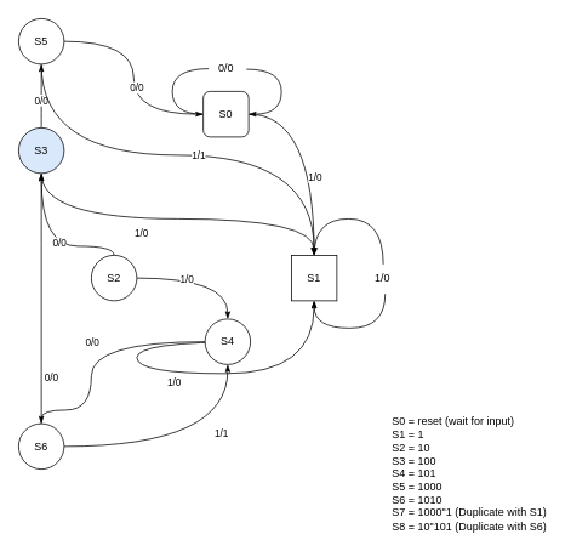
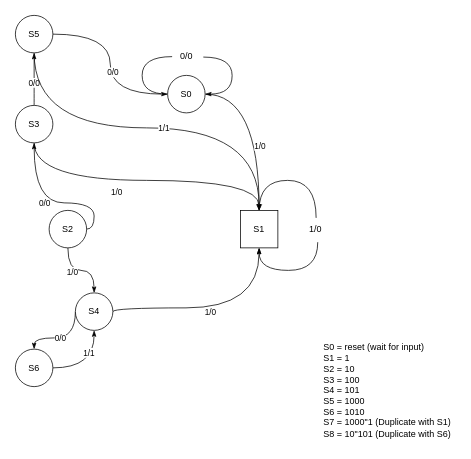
  <mxCell id="0" />
  <mxCell id="1" parent="0" />
  <mxCell id="2" value="&lt;div style=&quot;text-align: left;&quot;&gt;&lt;span style=&quot;background-color: initial;&quot;&gt;S0 = reset (wait for input)&lt;/span&gt;&lt;/div&gt;&lt;div style=&quot;text-align: left;&quot;&gt;&lt;span style=&quot;background-color: initial;&quot;&gt;S1 = 1&lt;/span&gt;&lt;/div&gt;&lt;div style=&quot;text-align: left;&quot;&gt;&lt;span style=&quot;background-color: initial;&quot;&gt;S2 = 10&lt;/span&gt;&lt;/div&gt;&lt;div style=&quot;text-align: left;&quot;&gt;&lt;span style=&quot;background-color: initial;&quot;&gt;S3 = 100&lt;/span&gt;&lt;/div&gt;&lt;div style=&quot;text-align: left;&quot;&gt;&lt;span style=&quot;background-color: initial;&quot;&gt;S4 = 101&lt;/span&gt;&lt;/div&gt;&lt;div style=&quot;text-align: left;&quot;&gt;&lt;span style=&quot;background-color: initial;&quot;&gt;S5 = 1000&lt;/span&gt;&lt;/div&gt;&lt;div style=&quot;text-align: left;&quot;&gt;S6 = 1010&lt;/div&gt;&lt;div style=&quot;text-align: left;&quot;&gt;S7 = 1000&quot;1 (Duplicate with S1)&lt;/div&gt;&lt;div style=&quot;text-align: left;&quot;&gt;S8 = 10&quot;101 (Duplicate with S6)&lt;/div&gt;" style="text;html=1;strokeColor=none;fillColor=none;align=center;verticalAlign=middle;whiteSpace=wrap;rounded=0;" parent="1" vertex="1"><mxGeometry x="426" y="450" width="180" height="140" as="geometry" /></mxCell>
  <mxCell id="3" style="edgeStyle=orthogonalEdgeStyle;curved=1;rounded=0;orthogonalLoop=1;jettySize=auto;html=1;endArrow=none;endFill=0;entryX=0.025;entryY=0.5;entryDx=0;entryDy=0;entryPerimeter=0;exitX=0;exitY=0.5;exitDx=0;exitDy=0;" parent="1" source="6" target="8" edge="1"><mxGeometry relative="1" as="geometry"><mxPoint x="149" y="70" as="targetPoint" /><Array as="points"><mxPoint x="189" y="125" /><mxPoint x="189" y="75" /></Array></mxGeometry></mxCell>
  <mxCell id="4" style="edgeStyle=orthogonalEdgeStyle;curved=1;rounded=0;orthogonalLoop=1;jettySize=auto;html=1;endArrow=open;endFill=1;" parent="1" source="6" target="10" edge="1"><mxGeometry relative="1" as="geometry"><mxPoint x="249" y="270" as="targetPoint" /></mxGeometry></mxCell>
  <mxCell id="5" value="1/0" style="edgeLabel;html=1;align=center;verticalAlign=middle;resizable=0;points=[];" parent="4" vertex="1" connectable="0"><mxGeometry x="0.36" y="1" relative="1" as="geometry"><mxPoint x="-1" y="-14" as="offset" /></mxGeometry></mxCell>
- <mxCell id="6" value="S0" style="whiteSpace=wrap;html=1;aspect=fixed;rounded=1;" parent="1" vertex="1"><mxGeometry x="223" y="100" width="50" height="50" as="geometry" /></mxCell>
+ <mxCell id="6" value="S0" style="ellipse;whiteSpace=wrap;html=1;aspect=fixed;" parent="1" vertex="1"><mxGeometry x="223" y="100" width="50" height="50" as="geometry" /></mxCell>
  <mxCell id="7" style="edgeStyle=orthogonalEdgeStyle;curved=1;rounded=0;orthogonalLoop=1;jettySize=auto;html=1;endArrow=classicThin;endFill=1;entryX=1;entryY=0.5;entryDx=0;entryDy=0;exitX=1.065;exitY=0.52;exitDx=0;exitDy=0;exitPerimeter=0;" parent="1" source="8" target="6" edge="1"><mxGeometry relative="1" as="geometry"><mxPoint x="289" y="120" as="targetPoint" /><mxPoint x="289" y="60" as="sourcePoint" /><Array as="points"><mxPoint x="309" y="76" /><mxPoint x="309" y="125" /></Array></mxGeometry></mxCell>
  <mxCell id="8" value="0/0" style="text;html=1;align=center;verticalAlign=middle;resizable=0;points=[];autosize=1;strokeColor=none;fillColor=none;" parent="1" vertex="1"><mxGeometry x="228" y="60" width="40" height="30" as="geometry" /></mxCell>
  <mxCell id="9" style="edgeStyle=orthogonalEdgeStyle;curved=1;rounded=0;orthogonalLoop=1;jettySize=auto;html=1;entryX=0.525;entryY=0;entryDx=0;entryDy=0;entryPerimeter=0;endArrow=none;endFill=0;exitX=0.5;exitY=0;exitDx=0;exitDy=0;" parent="1" source="10" target="12" edge="1"><mxGeometry relative="1" as="geometry"><mxPoint x="425" y="265.034" as="sourcePoint" /><Array as="points"><mxPoint x="345" y="240" /><mxPoint x="421" y="240" /></Array></mxGeometry></mxCell>
  <mxCell id="10" value="S1" style="whiteSpace=wrap;html=1;aspect=fixed;align=center;rounded=0;" parent="1" vertex="1"><mxGeometry x="320" y="280" width="50" height="50" as="geometry" /></mxCell>
  <mxCell id="11" value="" style="edgeStyle=orthogonalEdgeStyle;curved=1;rounded=0;orthogonalLoop=1;jettySize=auto;html=1;endArrow=classicThin;endFill=1;entryX=0.5;entryY=1;entryDx=0;entryDy=0;exitX=0.579;exitY=1.08;exitDx=0;exitDy=0;exitPerimeter=0;" parent="1" source="12" target="10" edge="1"><mxGeometry relative="1" as="geometry"><mxPoint x="490" y="350" as="sourcePoint" /><mxPoint x="400" y="290" as="targetPoint" /><Array as="points"><mxPoint x="423" y="360" /><mxPoint x="345" y="360" /></Array></mxGeometry></mxCell>
  <mxCell id="12" value="1/0" style="text;html=1;align=center;verticalAlign=middle;resizable=0;points=[];autosize=1;strokeColor=none;fillColor=none;" parent="1" vertex="1"><mxGeometry x="400" y="290" width="40" height="30" as="geometry" /></mxCell>
  <mxCell id="13" style="edgeStyle=orthogonalEdgeStyle;curved=1;rounded=0;orthogonalLoop=1;jettySize=auto;html=1;entryX=0.5;entryY=1;entryDx=0;entryDy=0;endArrow=classicThin;endFill=1;" parent="1" source="17" target="22" edge="1"><mxGeometry relative="1" as="geometry"><Array as="points"><mxPoint x="125" y="270" /><mxPoint x="45" y="270" /></Array></mxGeometry></mxCell>
  <mxCell id="14" value="0/0" style="edgeLabel;html=1;align=center;verticalAlign=middle;resizable=0;points=[];" parent="13" vertex="1" connectable="0"><mxGeometry x="0.199" y="-8" relative="1" as="geometry"><mxPoint x="11" y="8" as="offset" /></mxGeometry></mxCell>
  <mxCell id="15" style="edgeStyle=orthogonalEdgeStyle;curved=1;rounded=0;orthogonalLoop=1;jettySize=auto;html=1;endArrow=classicThin;endFill=1;entryX=0.5;entryY=0;entryDx=0;entryDy=0;" parent="1" source="17" target="32" edge="1"><mxGeometry relative="1" as="geometry"><mxPoint x="125" y="370" as="targetPoint" /></mxGeometry></mxCell>
  <mxCell id="16" value="1/0" style="edgeLabel;html=1;align=center;verticalAlign=middle;resizable=0;points=[];" parent="15" vertex="1" connectable="0"><mxGeometry x="-0.26" y="-1" relative="1" as="geometry"><mxPoint as="offset" /></mxGeometry></mxCell>
- <mxCell id="17" value="S2" style="ellipse;whiteSpace=wrap;html=1;aspect=fixed;align=center;" parent="1" vertex="1"><mxGeometry x="100" y="280" width="50" height="50" as="geometry" /></mxCell>
+ <mxCell id="17" value="S2" style="ellipse;whiteSpace=wrap;html=1;aspect=fixed;align=center;" parent="1" vertex="1"><mxGeometry x="65" y="280" width="50" height="50" as="geometry" /></mxCell>
  <mxCell id="18" style="edgeStyle=orthogonalEdgeStyle;curved=1;rounded=0;orthogonalLoop=1;jettySize=auto;html=1;entryX=0.5;entryY=0;entryDx=0;entryDy=0;endArrow=classicThin;endFill=1;" parent="1" source="22" target="10" edge="1"><mxGeometry relative="1" as="geometry"><Array as="points"><mxPoint x="45" y="240" /><mxPoint x="345" y="240" /></Array></mxGeometry></mxCell>
  <mxCell id="19" value="1/0" style="edgeLabel;html=1;align=center;verticalAlign=middle;resizable=0;points=[];" parent="18" vertex="1" connectable="0"><mxGeometry x="-0.16" y="-16" relative="1" as="geometry"><mxPoint x="-5" y="-1" as="offset" /></mxGeometry></mxCell>
  <mxCell id="20" style="edgeStyle=orthogonalEdgeStyle;curved=1;rounded=0;orthogonalLoop=1;jettySize=auto;html=1;entryX=0.5;entryY=1;entryDx=0;entryDy=0;endArrow=classicThin;endFill=1;" parent="1" source="22" target="27" edge="1"><mxGeometry relative="1" as="geometry" /></mxCell>
  <mxCell id="21" value="0/0" style="edgeLabel;html=1;align=center;verticalAlign=middle;resizable=0;points=[];" parent="20" vertex="1" connectable="0"><mxGeometry x="-0.126" y="1" relative="1" as="geometry"><mxPoint as="offset" /></mxGeometry></mxCell>
- <mxCell id="22" value="S3" style="ellipse;whiteSpace=wrap;html=1;aspect=fixed;align=center;fillColor=#dae8fc;" parent="1" vertex="1"><mxGeometry x="20" y="140" width="50" height="50" as="geometry" /></mxCell>
+ <mxCell id="22" value="S3" style="ellipse;whiteSpace=wrap;html=1;aspect=fixed;align=center;" parent="1" vertex="1"><mxGeometry x="20" y="140" width="50" height="50" as="geometry" /></mxCell>
  <mxCell id="23" style="edgeStyle=orthogonalEdgeStyle;curved=1;rounded=0;orthogonalLoop=1;jettySize=auto;html=1;entryX=0;entryY=0.5;entryDx=0;entryDy=0;endArrow=classicThin;endFill=1;" parent="1" source="27" target="6" edge="1"><mxGeometry relative="1" as="geometry" /></mxCell>
  <mxCell id="24" value="0/0" style="edgeLabel;html=1;align=center;verticalAlign=middle;resizable=0;points=[];" parent="23" vertex="1" connectable="0"><mxGeometry x="0.092" y="3" relative="1" as="geometry"><mxPoint as="offset" /></mxGeometry></mxCell>
  <mxCell id="25" style="edgeStyle=orthogonalEdgeStyle;curved=1;rounded=0;orthogonalLoop=1;jettySize=auto;html=1;entryX=0.5;entryY=0;entryDx=0;entryDy=0;endArrow=classicThin;endFill=1;" parent="1" source="27" target="10" edge="1"><mxGeometry relative="1" as="geometry"><Array as="points"><mxPoint x="45" y="170" /><mxPoint x="345" y="170" /></Array></mxGeometry></mxCell>
  <mxCell id="26" value="1/1" style="edgeLabel;html=1;align=center;verticalAlign=middle;resizable=0;points=[];" parent="25" vertex="1" connectable="0"><mxGeometry x="0.066" relative="1" as="geometry"><mxPoint as="offset" /></mxGeometry></mxCell>
  <mxCell id="27" value="S5" style="ellipse;whiteSpace=wrap;html=1;aspect=fixed;align=center;" parent="1" vertex="1"><mxGeometry x="20" y="20" width="50" height="50" as="geometry" /></mxCell>
  <mxCell id="28" style="edgeStyle=orthogonalEdgeStyle;curved=1;rounded=0;orthogonalLoop=1;jettySize=auto;html=1;endArrow=classicThin;endFill=1;exitX=0;exitY=0.5;exitDx=0;exitDy=0;" parent="1" source="32" target="37" edge="1"><mxGeometry relative="1" as="geometry"><mxPoint x="125" y="460" as="targetPoint" /><Array as="points"><mxPoint x="100" y="450" /><mxPoint x="45" y="450" /></Array></mxGeometry></mxCell>
  <mxCell id="29" value="0/0" style="edgeLabel;html=1;align=center;verticalAlign=middle;resizable=0;points=[];" parent="28" vertex="1" connectable="0"><mxGeometry x="-0.152" relative="1" as="geometry"><mxPoint x="-11" as="offset" /></mxGeometry></mxCell>
  <mxCell id="30" style="edgeStyle=orthogonalEdgeStyle;curved=1;rounded=0;orthogonalLoop=1;jettySize=auto;html=1;entryX=0.5;entryY=1;entryDx=0;entryDy=0;endArrow=classicThin;endFill=1;exitX=1;exitY=0.5;exitDx=0;exitDy=0;" parent="1" source="32" target="10" edge="1"><mxGeometry relative="1" as="geometry"><Array as="points"><mxPoint x="150" y="410" /><mxPoint x="345" y="410" /></Array></mxGeometry></mxCell>
  <mxCell id="31" value="1/0" style="edgeLabel;html=1;align=center;verticalAlign=middle;resizable=0;points=[];" parent="30" vertex="1" connectable="0"><mxGeometry x="-0.276" y="7" relative="1" as="geometry"><mxPoint x="33" y="12" as="offset" /></mxGeometry></mxCell>
- <mxCell id="32" value="S4" style="ellipse;whiteSpace=wrap;html=1;aspect=fixed;align=center;" parent="1" vertex="1"><mxGeometry x="225" y="350" width="50" height="50" as="geometry" /></mxCell>
- <mxCell id="33" style="edgeStyle=orthogonalEdgeStyle;curved=1;rounded=0;orthogonalLoop=1;jettySize=auto;html=1;entryX=0.5;entryY=1;entryDx=0;entryDy=0;endArrow=classicThin;endFill=1;" parent="1" source="37" target="22" edge="1"><mxGeometry relative="1" as="geometry"><Array as="points"><mxPoint x="45" y="340" /><mxPoint x="45" y="340" /></Array></mxGeometry></mxCell>
- <mxCell id="34" value="0/0" style="edgeLabel;html=1;align=center;verticalAlign=middle;resizable=0;points=[];" parent="33" vertex="1" connectable="0"><mxGeometry x="0.229" y="-3" relative="1" as="geometry"><mxPoint x="7" y="117" as="offset" /></mxGeometry></mxCell>
+ <mxCell id="32" value="S4" style="ellipse;whiteSpace=wrap;html=1;aspect=fixed;align=center;" parent="1" vertex="1"><mxGeometry x="100" y="390" width="50" height="50" as="geometry" /></mxCell>
  <mxCell id="35" style="edgeStyle=orthogonalEdgeStyle;curved=1;rounded=0;orthogonalLoop=1;jettySize=auto;html=1;entryX=0.5;entryY=1;entryDx=0;entryDy=0;endArrow=classicThin;endFill=1;" parent="1" source="37" target="32" edge="1"><mxGeometry relative="1" as="geometry" /></mxCell>
  <mxCell id="36" value="1/1" style="edgeLabel;html=1;align=center;verticalAlign=middle;resizable=0;points=[];" parent="35" vertex="1" connectable="0"><mxGeometry x="0.442" y="8" relative="1" as="geometry"><mxPoint as="offset" /></mxGeometry></mxCell>
  <mxCell id="37" value="S6" style="ellipse;whiteSpace=wrap;html=1;aspect=fixed;align=center;" parent="1" vertex="1"><mxGeometry x="20" y="465" width="50" height="50" as="geometry" /></mxCell>
